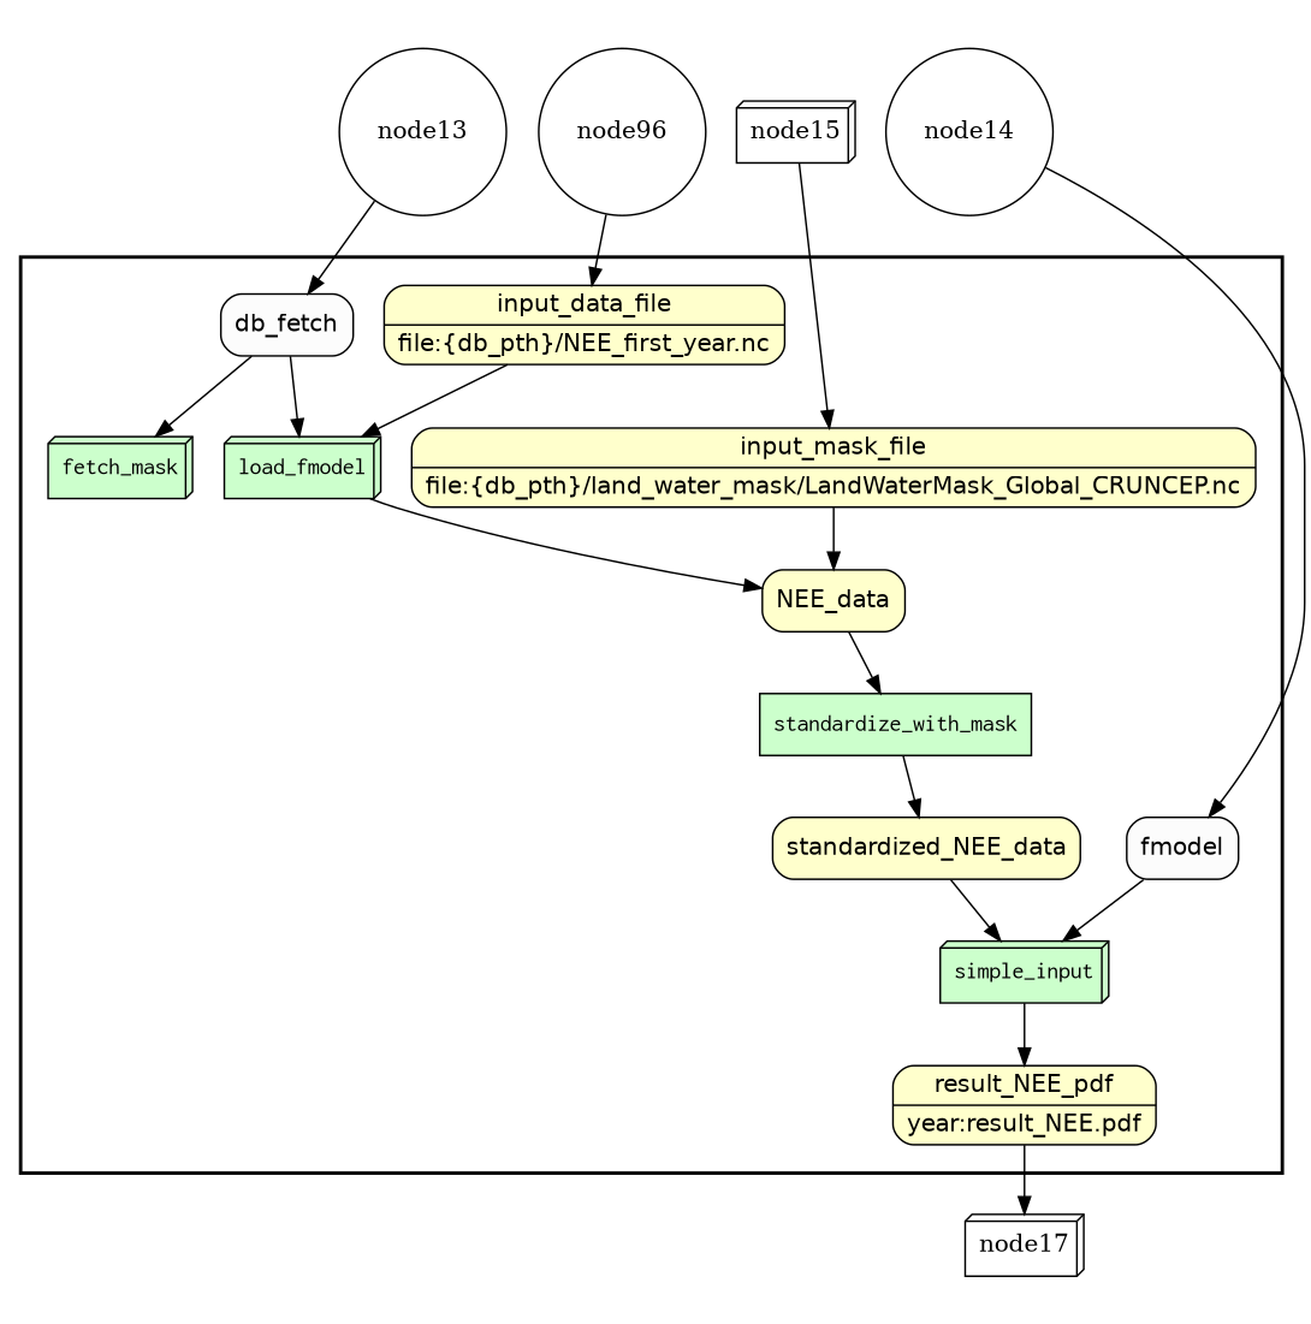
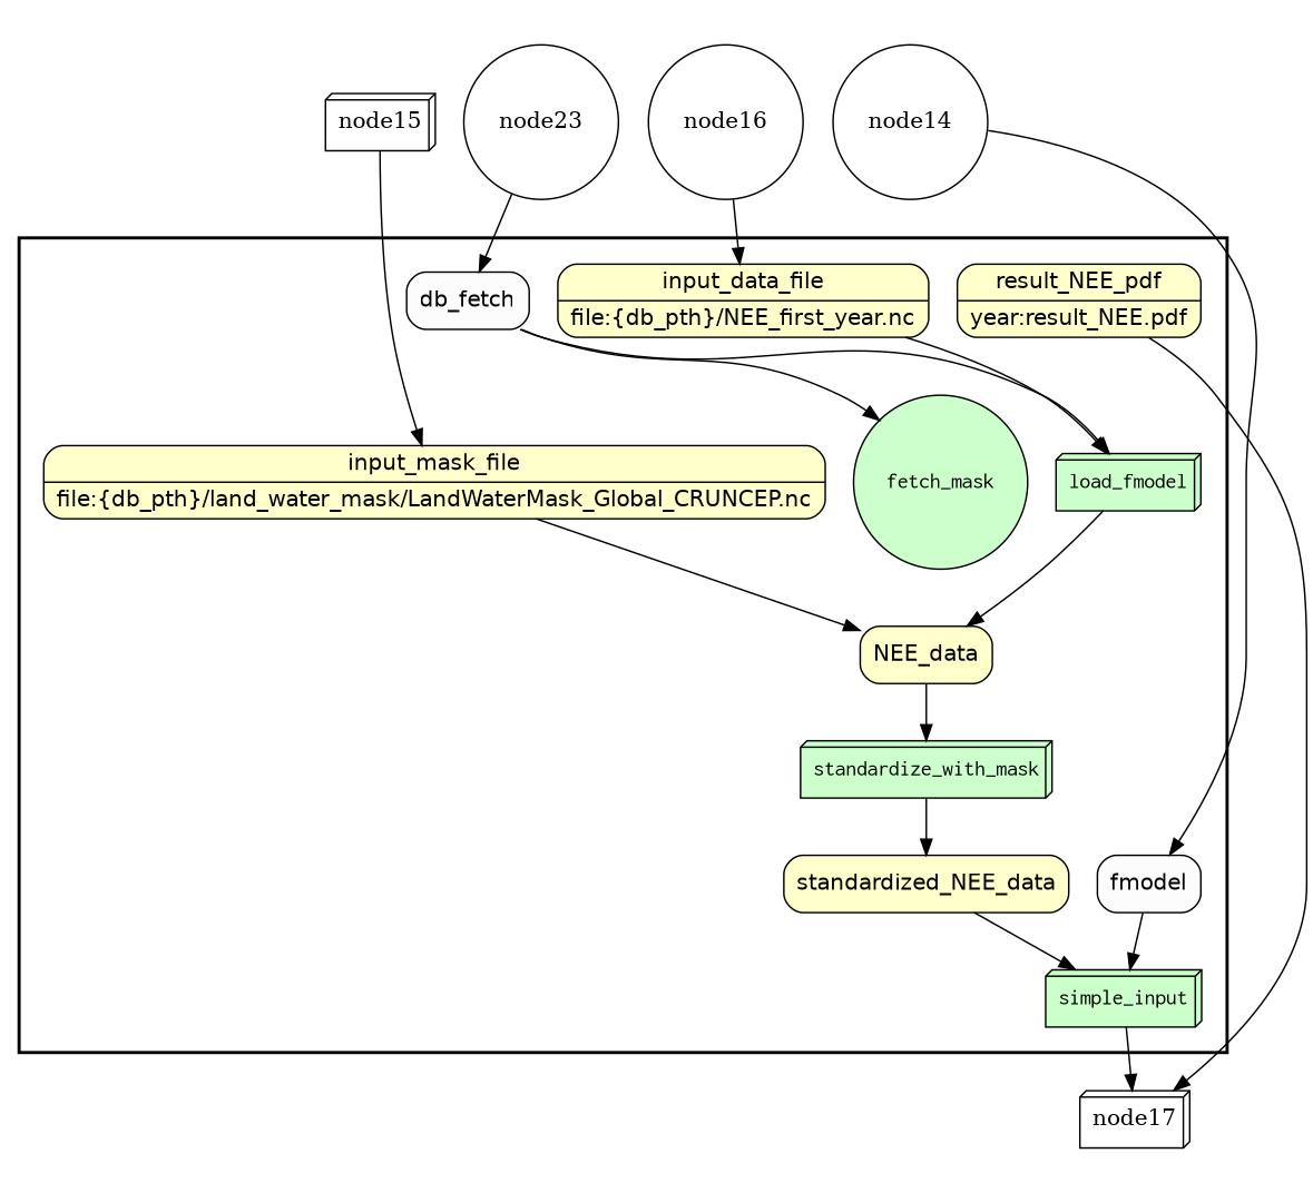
  digraph {
    rankdir=TB
    node [fillcolor="#FFFFCC" fontname=Helvetica peripheries=1 shape=box3d style="rounded,filled"]
-   n1 [fillcolor="#CCFFCC" fontname=Courier label=fetch_mask style=filled]
+   n1 [fillcolor="#CCFFCC" fontname=Courier label=fetch_mask shape=circle style=filled]
    n2 [fillcolor="#CCFFCC" fontname=Courier label=load_fmodel style=filled]
-   n3 [fillcolor="#CCFFCC" fontname=Courier label=standardize_with_mask shape=box style=filled]
+   n3 [fillcolor="#CCFFCC" fontname=Courier label=standardize_with_mask style=filled]
    n4 [fillcolor="#CCFFCC" fontname=Courier label=simple_input style=filled]
    n5 [label="{<f0> result_NEE_pdf|<f1>year:result_NEE.pdf}" rankdir=LR shape=record]
    n6 [label="{<f0> input_mask_file|<f1>file:\{db_pth\}/land_water_mask/LandWaterMask_Global_CRUNCEP.nc}" rankdir=LR shape=record]
    n7 [label="{<f0> input_data_file|<f1>file:\{db_pth\}/NEE_first_year.nc}" rankdir=LR shape=record]
    n8 [label=NEE_data shape=box]
    n9 [label=standardized_NEE_data shape=box]
    n10 [fillcolor="#FCFCFC" label=db_fetch shape=box]
    n11 [fillcolor="#FCFCFC" label=fmodel shape=box]
-   node13 [fillcolor="#FFFFFF" shape=circle width=0.2 fontname=""]
+   node13 [fillcolor="#FFFFFF" shape=circle width=0.2 label=node23 fontname=""]
    node14 [fillcolor="#FFFFFF" shape=circle width=0.2 fontname=""]
    node15 [fillcolor="#FFFFFF" width=0.2 fontname=""]
-   node16 [fillcolor="#FFFFFF" shape=circle width=0.2 label=node96 fontname=""]
+   node16 [fillcolor="#FFFFFF" shape=circle width=0.2 fontname=""]
    node17 [fillcolor="#FFFFFF" width=0.2 fontname=""]
    subgraph cluster_1 {
      fontsize=18
      penwidth=2
      subgraph cluster_2 {
        color=white
        fontname=Courier
        fontsize=18
        penwidth=2
        n1
        n2
        n3
        n4
        n5
        n6
        n7
        n8
        n9
        n10
        n11
      }
    }
    subgraph cluster_3 {
      color=white
      subgraph cluster_4 {
        color=white
        node17
      }
    }
    subgraph cluster_5 {
      color=white
      subgraph cluster_6 {
        color=white
        node13
        node14
        node15
        node16
      }
    }
    n2 -> n8
    n3 -> n9
-   n4 -> n5
+   n4 -> node17
    n5 -> node17
    n6 -> n8
    n7 -> n2
    n8 -> n3
    n9 -> n4
    n10 -> n1
    n10 -> n2
    n11 -> n4
    node13 -> n10
    node14 -> n11
    node15 -> n6
    node16 -> n7
  }
